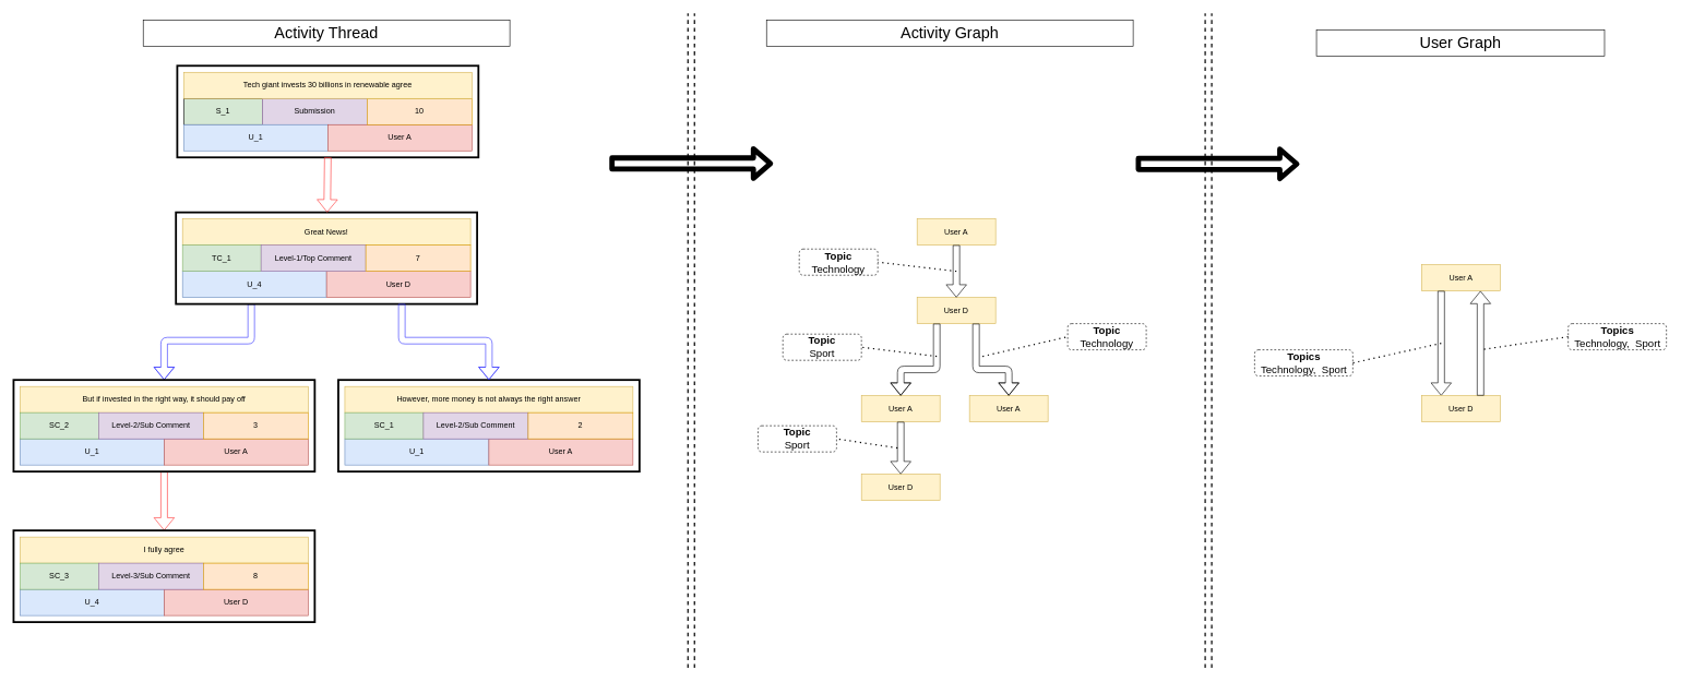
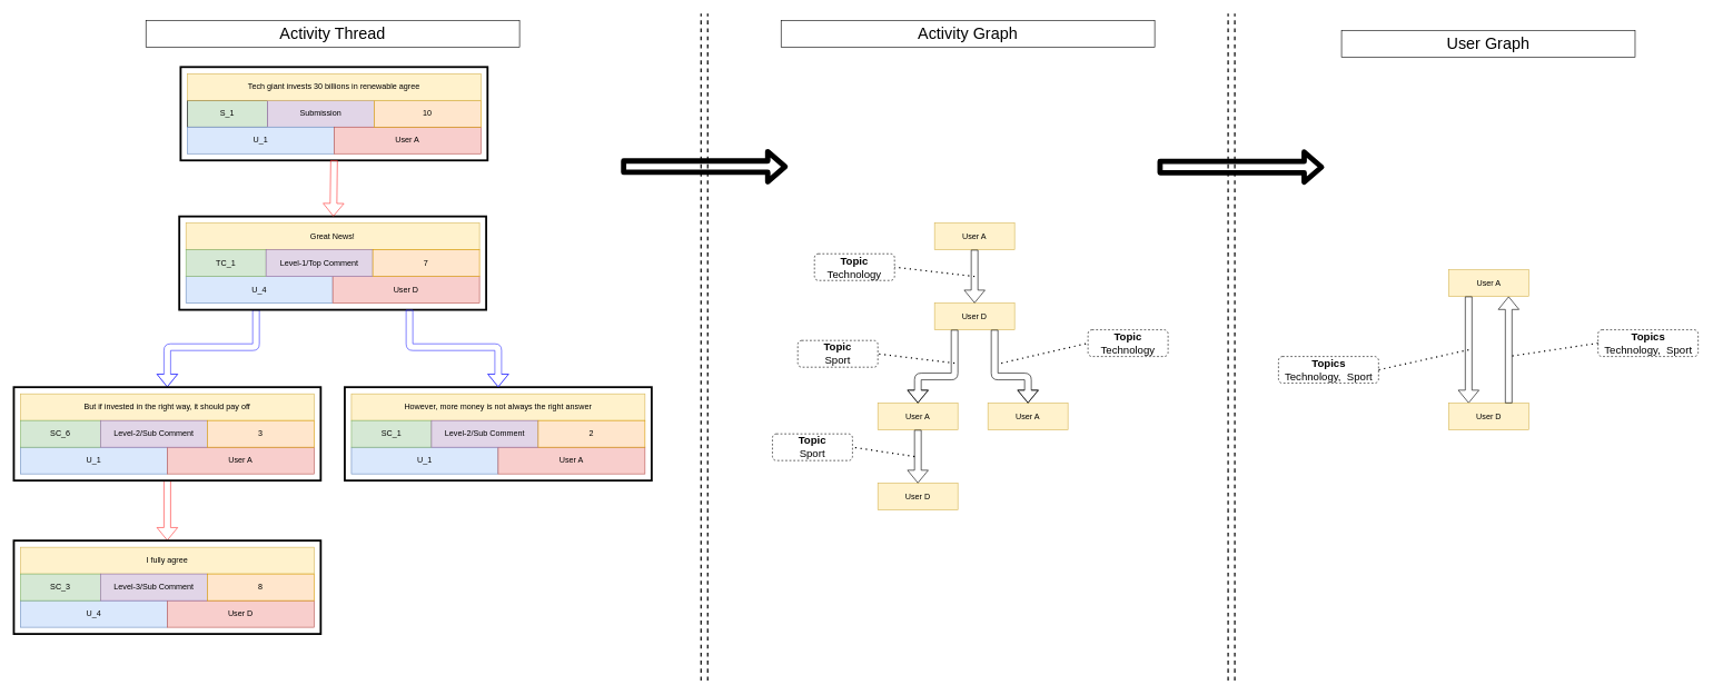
  <mxCell id="0" />
  <mxCell id="1" parent="0" />
  <mxCell id="2" value="" style="endArrow=none;dashed=1;html=1;strokeWidth=2;" parent="1" edge="1"><mxGeometry width="50" height="50" relative="1" as="geometry"><mxPoint x="1050" y="1020" as="sourcePoint" /><mxPoint x="1050" as="targetPoint" y="20" /></mxGeometry></mxCell>
  <mxCell id="3" value="" style="endArrow=none;dashed=1;html=1;strokeWidth=2;" parent="1" edge="1"><mxGeometry width="50" height="50" relative="1" as="geometry"><mxPoint x="1060" y="1020" as="sourcePoint" /><mxPoint x="1060" as="targetPoint" y="20" /></mxGeometry></mxCell>
  <mxCell id="4" value="" style="shape=flexArrow;endArrow=classic;html=1;strokeWidth=8;" parent="1" edge="1"><mxGeometry width="50" height="50" relative="1" as="geometry"><mxPoint x="930" y="249.29" as="sourcePoint" /><mxPoint x="1180" y="249.29" as="targetPoint" /></mxGeometry></mxCell>
  <mxCell id="5" value="" style="endArrow=none;dashed=1;html=1;strokeWidth=2;" parent="1" edge="1"><mxGeometry width="50" height="50" relative="1" as="geometry"><mxPoint x="1840" y="1020" as="sourcePoint" /><mxPoint x="1840" as="targetPoint" y="20" /></mxGeometry></mxCell>
  <mxCell id="6" value="" style="endArrow=none;dashed=1;html=1;strokeWidth=2;" parent="1" edge="1"><mxGeometry width="50" height="50" relative="1" as="geometry"><mxPoint x="1850" y="1020" as="sourcePoint" /><mxPoint x="1850" as="targetPoint" y="20" /></mxGeometry></mxCell>
  <mxCell id="7" value="" style="shape=flexArrow;endArrow=classic;html=1;strokeWidth=8;" parent="1" edge="1"><mxGeometry width="50" height="50" relative="1" as="geometry"><mxPoint x="1734" y="250" as="sourcePoint" /><mxPoint x="1984" y="250" as="targetPoint" /></mxGeometry></mxCell>
  <mxCell id="8" value="S_1" style="rounded=0;whiteSpace=wrap;html=1;fillColor=#d5e8d4;labelBorderColor=none;" parent="1" vertex="1"><mxGeometry x="280" y="150" width="120" height="40" as="geometry" /></mxCell>
  <mxCell id="9" value="Submission" style="rounded=0;whiteSpace=wrap;html=1;strokeColor=#9673a6;fillColor=#e1d5e7;labelBorderColor=none;" parent="1" vertex="1"><mxGeometry x="400" y="150" width="160" height="40" as="geometry" /></mxCell>
  <mxCell id="10" value="U_1" style="rounded=0;whiteSpace=wrap;html=1;strokeColor=#6c8ebf;fillColor=#dae8fc;labelBorderColor=none;" parent="1" vertex="1"><mxGeometry x="280" y="190" width="220" height="40" as="geometry" /></mxCell>
  <mxCell id="11" value="User A" style="rounded=0;whiteSpace=wrap;html=1;strokeColor=#b85450;fillColor=#f8cecc;labelBorderColor=none;" parent="1" vertex="1"><mxGeometry x="500" y="190" width="220" height="40" as="geometry" /></mxCell>
  <mxCell id="12" value="Great News!" style="rounded=0;whiteSpace=wrap;html=1;fillColor=#fff2cc;strokeColor=#d6b656;" parent="1" vertex="1"><mxGeometry x="278" y="334" width="440" height="40" as="geometry" /></mxCell>
  <mxCell id="13" value="U_4" style="rounded=0;whiteSpace=wrap;html=1;strokeColor=#6c8ebf;fillColor=#dae8fc;" parent="1" vertex="1"><mxGeometry x="278" y="414" width="220" height="40" as="geometry" /></mxCell>
  <mxCell id="14" value="User D" style="rounded=0;whiteSpace=wrap;html=1;strokeColor=#b85450;fillColor=#f8cecc;" parent="1" vertex="1"><mxGeometry x="498" y="414" width="220" height="40" as="geometry" /></mxCell>
  <mxCell id="15" value="However, more money is not always the right answer" style="rounded=0;whiteSpace=wrap;html=1;fillColor=#fff2cc;strokeColor=#d6b656;" parent="1" vertex="1"><mxGeometry x="526" y="590" width="440" height="40" as="geometry" /></mxCell>
  <mxCell id="16" value="U_1" style="rounded=0;whiteSpace=wrap;html=1;strokeColor=#6c8ebf;fillColor=#dae8fc;" parent="1" vertex="1"><mxGeometry x="526" y="670" width="220" height="40" as="geometry" /></mxCell>
  <mxCell id="17" value="User A" style="rounded=0;whiteSpace=wrap;html=1;strokeColor=#b85450;fillColor=#f8cecc;" parent="1" vertex="1"><mxGeometry x="746" y="670" width="220" height="40" as="geometry" /></mxCell>
  <mxCell id="18" value="But if invested in the right way, it should pay off" style="rounded=0;whiteSpace=wrap;html=1;fillColor=#fff2cc;strokeColor=#d6b656;" parent="1" vertex="1"><mxGeometry x="30" y="590" width="440" height="40" as="geometry" /></mxCell>
  <mxCell id="19" value="U_1" style="rounded=0;whiteSpace=wrap;html=1;strokeColor=#6c8ebf;fillColor=#dae8fc;" parent="1" vertex="1"><mxGeometry x="30" y="670" width="220" height="40" as="geometry" /></mxCell>
  <mxCell id="20" value="User A" style="rounded=0;whiteSpace=wrap;html=1;strokeColor=#b85450;fillColor=#f8cecc;" parent="1" vertex="1"><mxGeometry x="250" y="670" width="220" height="40" as="geometry" /></mxCell>
  <mxCell id="21" value="I fully agree" style="rounded=0;whiteSpace=wrap;html=1;fillColor=#fff2cc;strokeColor=#d6b656;" parent="1" vertex="1"><mxGeometry x="30" y="820" width="440" height="40" as="geometry" /></mxCell>
  <mxCell id="22" value="U_4" style="rounded=0;whiteSpace=wrap;html=1;strokeColor=#6c8ebf;fillColor=#dae8fc;" parent="1" vertex="1"><mxGeometry x="30" y="900" width="220" height="40" as="geometry" /></mxCell>
  <mxCell id="23" value="User D" style="rounded=0;whiteSpace=wrap;html=1;strokeColor=#b85450;fillColor=#f8cecc;" parent="1" vertex="1"><mxGeometry x="250" y="900" width="220" height="40" as="geometry" /></mxCell>
  <mxCell id="24" value="10" style="rounded=0;whiteSpace=wrap;html=1;strokeColor=#d79b00;fillColor=#ffe6cc;labelBorderColor=none;" parent="1" vertex="1"><mxGeometry x="560" y="150" width="160" height="40" as="geometry" /></mxCell>
  <mxCell id="25" value="SC_1" style="rounded=0;whiteSpace=wrap;html=1;strokeColor=#82b366;fillColor=#d5e8d4;" parent="1" vertex="1"><mxGeometry x="526" y="630" width="120" height="40" as="geometry" /></mxCell>
  <mxCell id="26" value="Level-2/Sub Comment" style="rounded=0;whiteSpace=wrap;html=1;strokeColor=#9673a6;fillColor=#e1d5e7;" parent="1" vertex="1"><mxGeometry x="646" y="630" width="160" height="40" as="geometry" /></mxCell>
  <mxCell id="27" value="2" style="rounded=0;whiteSpace=wrap;html=1;strokeColor=#d79b00;fillColor=#ffe6cc;" parent="1" vertex="1"><mxGeometry x="806" y="630" width="160" height="40" as="geometry" /></mxCell>
- <mxCell id="28" value="SC_2" style="rounded=0;whiteSpace=wrap;html=1;strokeColor=#82b366;fillColor=#d5e8d4;" parent="1" vertex="1"><mxGeometry x="30" y="630" width="120" height="40" as="geometry" /></mxCell>
+ <mxCell id="28" value="SC_6" style="rounded=0;whiteSpace=wrap;html=1;strokeColor=#82b366;fillColor=#d5e8d4;" parent="1" vertex="1"><mxGeometry x="30" y="630" width="120" height="40" as="geometry" /></mxCell>
  <mxCell id="29" value="Level-2/Sub Comment" style="rounded=0;whiteSpace=wrap;html=1;strokeColor=#9673a6;fillColor=#e1d5e7;" parent="1" vertex="1"><mxGeometry x="150" y="630" width="160" height="40" as="geometry" /></mxCell>
  <mxCell id="30" value="3" style="rounded=0;whiteSpace=wrap;html=1;strokeColor=#d79b00;fillColor=#ffe6cc;" parent="1" vertex="1"><mxGeometry x="310" y="630" width="160" height="40" as="geometry" /></mxCell>
  <mxCell id="31" value="TC_1" style="rounded=0;whiteSpace=wrap;html=1;strokeColor=#82b366;fillColor=#d5e8d4;" parent="1" vertex="1"><mxGeometry x="278" y="374" width="120" height="40" as="geometry" /></mxCell>
  <mxCell id="32" value="Level-1/Top Comment" style="rounded=0;whiteSpace=wrap;html=1;strokeColor=#9673a6;fillColor=#e1d5e7;" parent="1" vertex="1"><mxGeometry x="398" y="374" width="160" height="40" as="geometry" /></mxCell>
  <mxCell id="33" value="7" style="rounded=0;whiteSpace=wrap;html=1;strokeColor=#d79b00;fillColor=#ffe6cc;" parent="1" vertex="1"><mxGeometry x="558" y="374" width="160" height="40" as="geometry" /></mxCell>
  <mxCell id="34" value="SC_3" style="rounded=0;whiteSpace=wrap;html=1;strokeColor=#82b366;fillColor=#d5e8d4;" parent="1" vertex="1"><mxGeometry x="30" y="860" width="120" height="40" as="geometry" /></mxCell>
  <mxCell id="35" value="&lt;span&gt;Level-3/Sub Comment&lt;/span&gt;" style="rounded=0;whiteSpace=wrap;html=1;strokeColor=#9673a6;fillColor=#e1d5e7;" parent="1" vertex="1"><mxGeometry x="150" y="860" width="160" height="40" as="geometry" /></mxCell>
  <mxCell id="36" value="8" style="rounded=0;whiteSpace=wrap;html=1;strokeColor=#d79b00;fillColor=#ffe6cc;" parent="1" vertex="1"><mxGeometry x="310" y="860" width="160" height="40" as="geometry" /></mxCell>
  <mxCell id="37" value="&lt;font style=&quot;font-size: 24px&quot;&gt;Activity Thread&lt;/font&gt;" style="text;html=1;fillColor=none;align=center;verticalAlign=middle;whiteSpace=wrap;rounded=0;strokeColor=#000000;" parent="1" vertex="1"><mxGeometry x="218" y="30" width="560" height="40" as="geometry" /></mxCell>
  <mxCell id="38" value="" style="shape=flexArrow;endArrow=classic;html=1;exitX=0.5;exitY=1;exitDx=0;exitDy=0;entryX=0.5;entryY=0;entryDx=0;entryDy=0;strokeColor=#FF3333;" parent="1" source="43" target="44" edge="1"><mxGeometry width="50" height="50" relative="1" as="geometry"><mxPoint x="270" y="760" as="sourcePoint" /><mxPoint x="310" y="780" as="targetPoint" /></mxGeometry></mxCell>
  <mxCell id="39" value="" style="shape=flexArrow;endArrow=classic;html=1;entryX=0.5;entryY=0;entryDx=0;entryDy=0;exitX=0.25;exitY=1;exitDx=0;exitDy=0;strokeColor=#3333FF;" parent="1" source="42" target="43" edge="1"><mxGeometry width="50" height="50" relative="1" as="geometry"><mxPoint x="440" y="480" as="sourcePoint" /><mxPoint x="370" y="490" as="targetPoint" /><Array as="points"><mxPoint x="383" y="520" /><mxPoint x="250" y="520" /></Array></mxGeometry></mxCell>
  <mxCell id="40" value="" style="text;html=1;fillColor=none;align=center;verticalAlign=bottom;rounded=0;sketch=0;fontColor=#143642;strokeWidth=3;textDirection=ltr;labelPosition=center;verticalLabelPosition=top;whiteSpace=wrap;strokeColor=#000000;" parent="1" vertex="1"><mxGeometry x="270" y="100" width="460" height="140" as="geometry" /></mxCell>
  <mxCell id="41" value="" style="text;html=1;fillColor=none;align=center;verticalAlign=bottom;whiteSpace=wrap;rounded=0;sketch=0;fontColor=#143642;strokeColor=#000000;strokeWidth=3;textDirection=ltr;labelPosition=center;verticalLabelPosition=top;" parent="1" vertex="1"><mxGeometry x="516" y="580" width="460" height="140" as="geometry" /></mxCell>
  <mxCell id="42" value="" style="text;html=1;fillColor=none;align=center;verticalAlign=bottom;whiteSpace=wrap;rounded=0;sketch=0;fontColor=#143642;strokeColor=#000000;strokeWidth=3;textDirection=ltr;labelPosition=center;verticalLabelPosition=top;" parent="1" vertex="1"><mxGeometry x="268" y="324" width="460" height="140" as="geometry" /></mxCell>
  <mxCell id="43" value="" style="text;html=1;fillColor=none;align=center;verticalAlign=bottom;whiteSpace=wrap;rounded=0;sketch=0;fontColor=#143642;strokeColor=#000000;strokeWidth=3;textDirection=ltr;labelPosition=center;verticalLabelPosition=top;" parent="1" vertex="1"><mxGeometry x="20" y="580" width="460" height="140" as="geometry" /></mxCell>
  <mxCell id="44" value="" style="text;html=1;fillColor=none;align=center;verticalAlign=bottom;whiteSpace=wrap;rounded=0;sketch=0;fontColor=#143642;strokeColor=#000000;strokeWidth=3;textDirection=ltr;labelPosition=center;verticalLabelPosition=top;" parent="1" vertex="1"><mxGeometry x="20" y="810" width="460" height="140" as="geometry" /></mxCell>
  <mxCell id="45" value="Tech giant invests 30 billions in renewable agree" style="rounded=0;whiteSpace=wrap;html=1;fillColor=#fff2cc;strokeColor=#d6b656;" parent="1" vertex="1"><mxGeometry x="280" y="110" width="440" height="40" as="geometry" /></mxCell>
  <mxCell id="46" value="" style="shape=flexArrow;endArrow=classic;html=1;exitX=0.5;exitY=1;exitDx=0;exitDy=0;strokeColor=#FF3333;" parent="1" source="40" target="42" edge="1"><mxGeometry width="50" height="50" relative="1" as="geometry"><mxPoint x="508" y="470" as="sourcePoint" /><mxPoint x="270" y="520" as="targetPoint" /></mxGeometry></mxCell>
  <mxCell id="47" value="" style="shape=flexArrow;endArrow=classic;html=1;exitX=0.75;exitY=1;exitDx=0;exitDy=0;entryX=0.5;entryY=0;entryDx=0;entryDy=0;strokeColor=#3333FF;" parent="1" source="42" target="41" edge="1"><mxGeometry width="50" height="50" relative="1" as="geometry"><mxPoint x="550" y="460" as="sourcePoint" /><mxPoint x="840" y="480" as="targetPoint" /><Array as="points"><mxPoint x="613" y="520" /><mxPoint x="746" y="520" /></Array></mxGeometry></mxCell>
  <mxCell id="48" value="&lt;font style=&quot;font-size: 24px&quot;&gt;Activity Graph&lt;/font&gt;" style="text;html=1;fillColor=none;align=center;verticalAlign=middle;whiteSpace=wrap;rounded=0;strokeColor=#000000;" parent="1" vertex="1"><mxGeometry x="1170" y="30" width="560" height="40" as="geometry" /></mxCell>
  <mxCell id="49" value="&lt;font style=&quot;font-size: 24px&quot;&gt;User Graph&lt;/font&gt;" style="text;html=1;fillColor=none;align=center;verticalAlign=middle;whiteSpace=wrap;rounded=0;strokeColor=#000000;" parent="1" vertex="1"><mxGeometry x="2010" y="45" width="440" height="40" as="geometry" /></mxCell>
  <mxCell id="50" value="User A" style="rounded=0;whiteSpace=wrap;html=1;fillColor=#fff2cc;strokeColor=#d6b656;" parent="1" vertex="1"><mxGeometry x="1400" y="334" width="120" height="40" as="geometry" /></mxCell>
  <mxCell id="51" value="User D" style="rounded=0;whiteSpace=wrap;html=1;fillColor=#fff2cc;strokeColor=#d6b656;" parent="1" vertex="1"><mxGeometry x="1400" y="454" width="120" height="40" as="geometry" /></mxCell>
  <mxCell id="52" value="User A" style="rounded=0;whiteSpace=wrap;html=1;fillColor=#fff2cc;strokeColor=#d6b656;" parent="1" vertex="1"><mxGeometry x="1480" y="604" width="120" height="40" as="geometry" /></mxCell>
  <mxCell id="53" value="User A" style="rounded=0;whiteSpace=wrap;html=1;fillColor=#fff2cc;strokeColor=#d6b656;" parent="1" vertex="1"><mxGeometry x="1315" y="604" width="120" height="40" as="geometry" /></mxCell>
  <mxCell id="54" value="User D" style="rounded=0;whiteSpace=wrap;html=1;fillColor=#fff2cc;strokeColor=#d6b656;" parent="1" vertex="1"><mxGeometry x="1315" y="724" width="120" height="40" as="geometry" /></mxCell>
  <mxCell id="55" value="" style="shape=flexArrow;endArrow=classic;html=1;exitX=0.5;exitY=1;exitDx=0;exitDy=0;entryX=0.5;entryY=0;entryDx=0;entryDy=0;" parent="1" source="50" target="51" edge="1"><mxGeometry width="50" height="50" relative="1" as="geometry"><mxPoint x="1460" y="384" as="sourcePoint" /><mxPoint x="1510" y="424" as="targetPoint" /></mxGeometry></mxCell>
  <mxCell id="56" value="" style="shape=flexArrow;endArrow=classic;html=1;exitX=0.25;exitY=1;exitDx=0;exitDy=0;entryX=0.5;entryY=0;entryDx=0;entryDy=0;" parent="1" source="51" target="53" edge="1"><mxGeometry width="50" height="50" relative="1" as="geometry"><mxPoint x="1470" y="394" as="sourcePoint" /><mxPoint x="1350" y="614" as="targetPoint" /><Array as="points"><mxPoint x="1430" y="564" /><mxPoint x="1375" y="564" /></Array></mxGeometry></mxCell>
  <mxCell id="57" value="" style="shape=flexArrow;endArrow=classic;html=1;exitX=0.75;exitY=1;exitDx=0;exitDy=0;entryX=0.5;entryY=0;entryDx=0;entryDy=0;" parent="1" source="51" target="52" edge="1"><mxGeometry width="50" height="50" relative="1" as="geometry"><mxPoint x="1490" y="544" as="sourcePoint" /><mxPoint x="1620" y="624" as="targetPoint" /><Array as="points"><mxPoint x="1490" y="564" /><mxPoint x="1540" y="564" /></Array></mxGeometry></mxCell>
  <mxCell id="58" value="" style="shape=flexArrow;endArrow=classic;html=1;exitX=0.5;exitY=1;exitDx=0;exitDy=0;entryX=0.5;entryY=0;entryDx=0;entryDy=0;" parent="1" source="53" target="54" edge="1"><mxGeometry width="50" height="50" relative="1" as="geometry"><mxPoint x="1300" y="704" as="sourcePoint" /><mxPoint x="1340" y="714" as="targetPoint" /></mxGeometry></mxCell>
  <mxCell id="59" value="&lt;b style=&quot;font-size: 16px;&quot;&gt;Topic&lt;/b&gt;&lt;br style=&quot;font-size: 16px;&quot;&gt;Technology" style="rounded=1;whiteSpace=wrap;html=1;dashed=1;fontSize=16;" parent="1" vertex="1"><mxGeometry x="1220" y="380" width="120" height="40" as="geometry" /></mxCell>
  <mxCell id="60" value="" style="endArrow=none;dashed=1;html=1;dashPattern=1 3;strokeWidth=2;entryX=1;entryY=0.5;entryDx=0;entryDy=0;" parent="1" target="59" edge="1"><mxGeometry width="50" height="50" relative="1" as="geometry"><mxPoint x="1460" y="414" as="sourcePoint" /><mxPoint x="1330" y="384" as="targetPoint" /></mxGeometry></mxCell>
  <mxCell id="61" value="&lt;b style=&quot;font-size: 16px;&quot;&gt;Topic&lt;/b&gt;&lt;br style=&quot;font-size: 16px;&quot;&gt;Technology" style="rounded=1;whiteSpace=wrap;html=1;dashed=1;fontSize=16;" parent="1" vertex="1"><mxGeometry x="1630" y="494" width="120" height="40" as="geometry" /></mxCell>
  <mxCell id="62" value="" style="endArrow=none;dashed=1;html=1;dashPattern=1 3;strokeWidth=2;entryX=0;entryY=0.5;entryDx=0;entryDy=0;" parent="1" target="61" edge="1"><mxGeometry width="50" height="50" relative="1" as="geometry"><mxPoint x="1500" y="544" as="sourcePoint" /><mxPoint x="1640" y="794" as="targetPoint" /></mxGeometry></mxCell>
  <mxCell id="63" value="&lt;b style=&quot;font-size: 16px&quot;&gt;Topic&lt;/b&gt;&lt;br style=&quot;font-size: 16px&quot;&gt;Sport" style="rounded=1;whiteSpace=wrap;html=1;dashed=1;fontSize=16;" parent="1" vertex="1"><mxGeometry x="1157" y="650" width="120" height="40" as="geometry" /></mxCell>
  <mxCell id="64" value="" style="endArrow=none;dashed=1;html=1;dashPattern=1 3;strokeWidth=2;entryX=1;entryY=0.5;entryDx=0;entryDy=0;" parent="1" target="63" edge="1"><mxGeometry width="50" height="50" relative="1" as="geometry"><mxPoint x="1370" y="684" as="sourcePoint" /><mxPoint x="1419" y="774" as="targetPoint" /></mxGeometry></mxCell>
  <mxCell id="65" value="&lt;b style=&quot;font-size: 16px&quot;&gt;Topic&lt;/b&gt;&lt;br style=&quot;font-size: 16px&quot;&gt;Sport" style="rounded=1;whiteSpace=wrap;html=1;dashed=1;fontSize=16;" parent="1" vertex="1"><mxGeometry x="1195" y="510" width="120" height="40" as="geometry" /></mxCell>
  <mxCell id="66" value="" style="endArrow=none;dashed=1;html=1;dashPattern=1 3;strokeWidth=2;entryX=1;entryY=0.5;entryDx=0;entryDy=0;" parent="1" target="65" edge="1"><mxGeometry width="50" height="50" relative="1" as="geometry"><mxPoint x="1430" y="544" as="sourcePoint" /><mxPoint x="1190" y="874" as="targetPoint" /></mxGeometry></mxCell>
  <mxCell id="67" value="User A" style="rounded=0;whiteSpace=wrap;html=1;fillColor=#fff2cc;strokeColor=#d6b656;" parent="1" vertex="1"><mxGeometry x="2170.5" y="404" width="120" height="40" as="geometry" /></mxCell>
  <mxCell id="68" value="" style="shape=flexArrow;endArrow=classic;html=1;entryX=0.25;entryY=0;entryDx=0;entryDy=0;" parent="1" target="69" edge="1"><mxGeometry width="50" height="50" relative="1" as="geometry"><mxPoint x="2200.5" y="444" as="sourcePoint" /><mxPoint x="2180.5" y="694" as="targetPoint" /></mxGeometry></mxCell>
  <mxCell id="69" value="User D" style="rounded=0;whiteSpace=wrap;html=1;fillColor=#fff2cc;strokeColor=#d6b656;" parent="1" vertex="1"><mxGeometry x="2170.5" y="604" width="120" height="40" as="geometry" /></mxCell>
  <mxCell id="70" value="" style="shape=flexArrow;endArrow=classic;html=1;exitX=0.75;exitY=0;exitDx=0;exitDy=0;entryX=0.75;entryY=1;entryDx=0;entryDy=0;" parent="1" source="69" target="67" edge="1"><mxGeometry width="50" height="50" relative="1" as="geometry"><mxPoint x="2190.5" y="584" as="sourcePoint" /><mxPoint x="2380.5" y="484" as="targetPoint" /></mxGeometry></mxCell>
  <mxCell id="71" value="&lt;b style=&quot;font-size: 16px&quot;&gt;Topics&lt;/b&gt;&lt;br style=&quot;font-size: 16px&quot;&gt;Technology,&amp;nbsp; Sport" style="rounded=1;whiteSpace=wrap;html=1;dashed=1;fontSize=16;" parent="1" vertex="1"><mxGeometry x="1915.5" y="534" width="150" height="40" as="geometry" /></mxCell>
  <mxCell id="72" value="" style="endArrow=none;dashed=1;html=1;dashPattern=1 3;strokeWidth=2;entryX=1;entryY=0.5;entryDx=0;entryDy=0;" parent="1" target="71" edge="1"><mxGeometry width="50" height="50" relative="1" as="geometry"><mxPoint x="2200.5" y="524" as="sourcePoint" /><mxPoint x="1980.5" y="814" as="targetPoint" /></mxGeometry></mxCell>
  <mxCell id="73" value="&lt;b style=&quot;font-size: 16px&quot;&gt;Topics&lt;/b&gt;&lt;br style=&quot;font-size: 16px&quot;&gt;Technology,&amp;nbsp; Sport" style="rounded=1;whiteSpace=wrap;html=1;dashed=1;fontSize=16;" parent="1" vertex="1"><mxGeometry x="2394.5" y="494" width="150" height="40" as="geometry" /></mxCell>
  <mxCell id="74" value="" style="endArrow=none;dashed=1;html=1;dashPattern=1 3;strokeWidth=2;exitX=0;exitY=0.5;exitDx=0;exitDy=0;" parent="1" source="73" edge="1"><mxGeometry width="50" height="50" relative="1" as="geometry"><mxPoint x="2210.5" y="534" as="sourcePoint" /><mxPoint x="2260.5" y="534" as="targetPoint" /></mxGeometry></mxCell>
